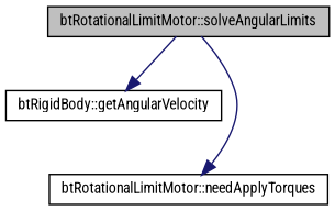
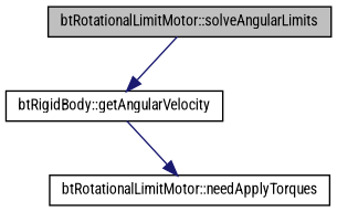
  digraph {
    fontname="Roboto Condensed"
    rankdir=TB
    node [color=black fontname="Roboto Condensed" fontsize=10 shape=record]
    edge [color=midnightblue fontname="Roboto Condensed" fontsize=10 labelfontname=FreeSans labelfontsize=10 style=solid]
    n1 [fillcolor=grey75 fontcolor=black height=0.2 label="btRotationalLimitMotor::solveAngularLimits" style=filled width=0.4]
    n2 [height=0.2 label="btRigidBody::getAngularVelocity" width=0.4]
    n3 [height=0.2 label="btRotationalLimitMotor::needApplyTorques" width=0.4]
    n1 -> n2
-   n1 -> n3
+   n2 -> n3
  }
